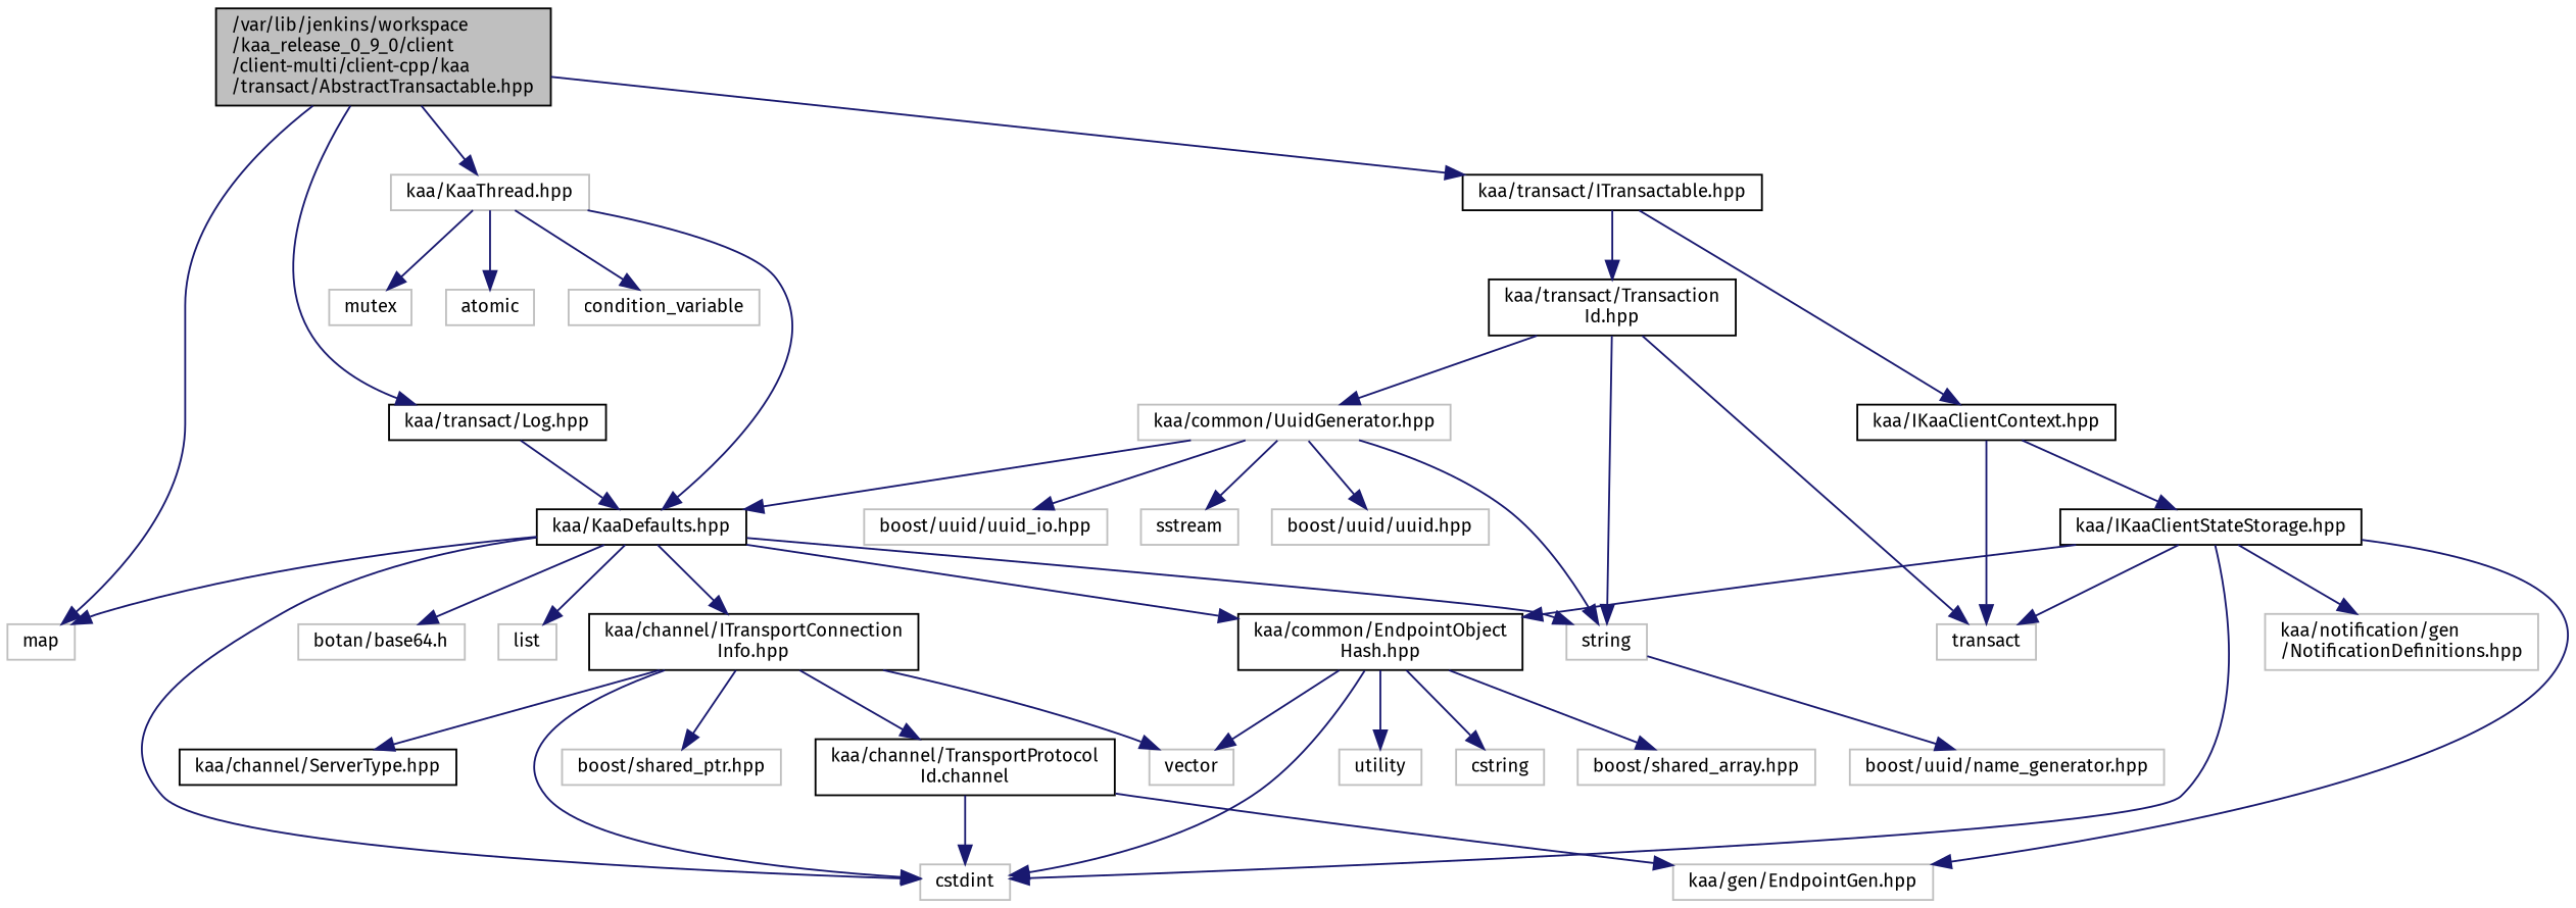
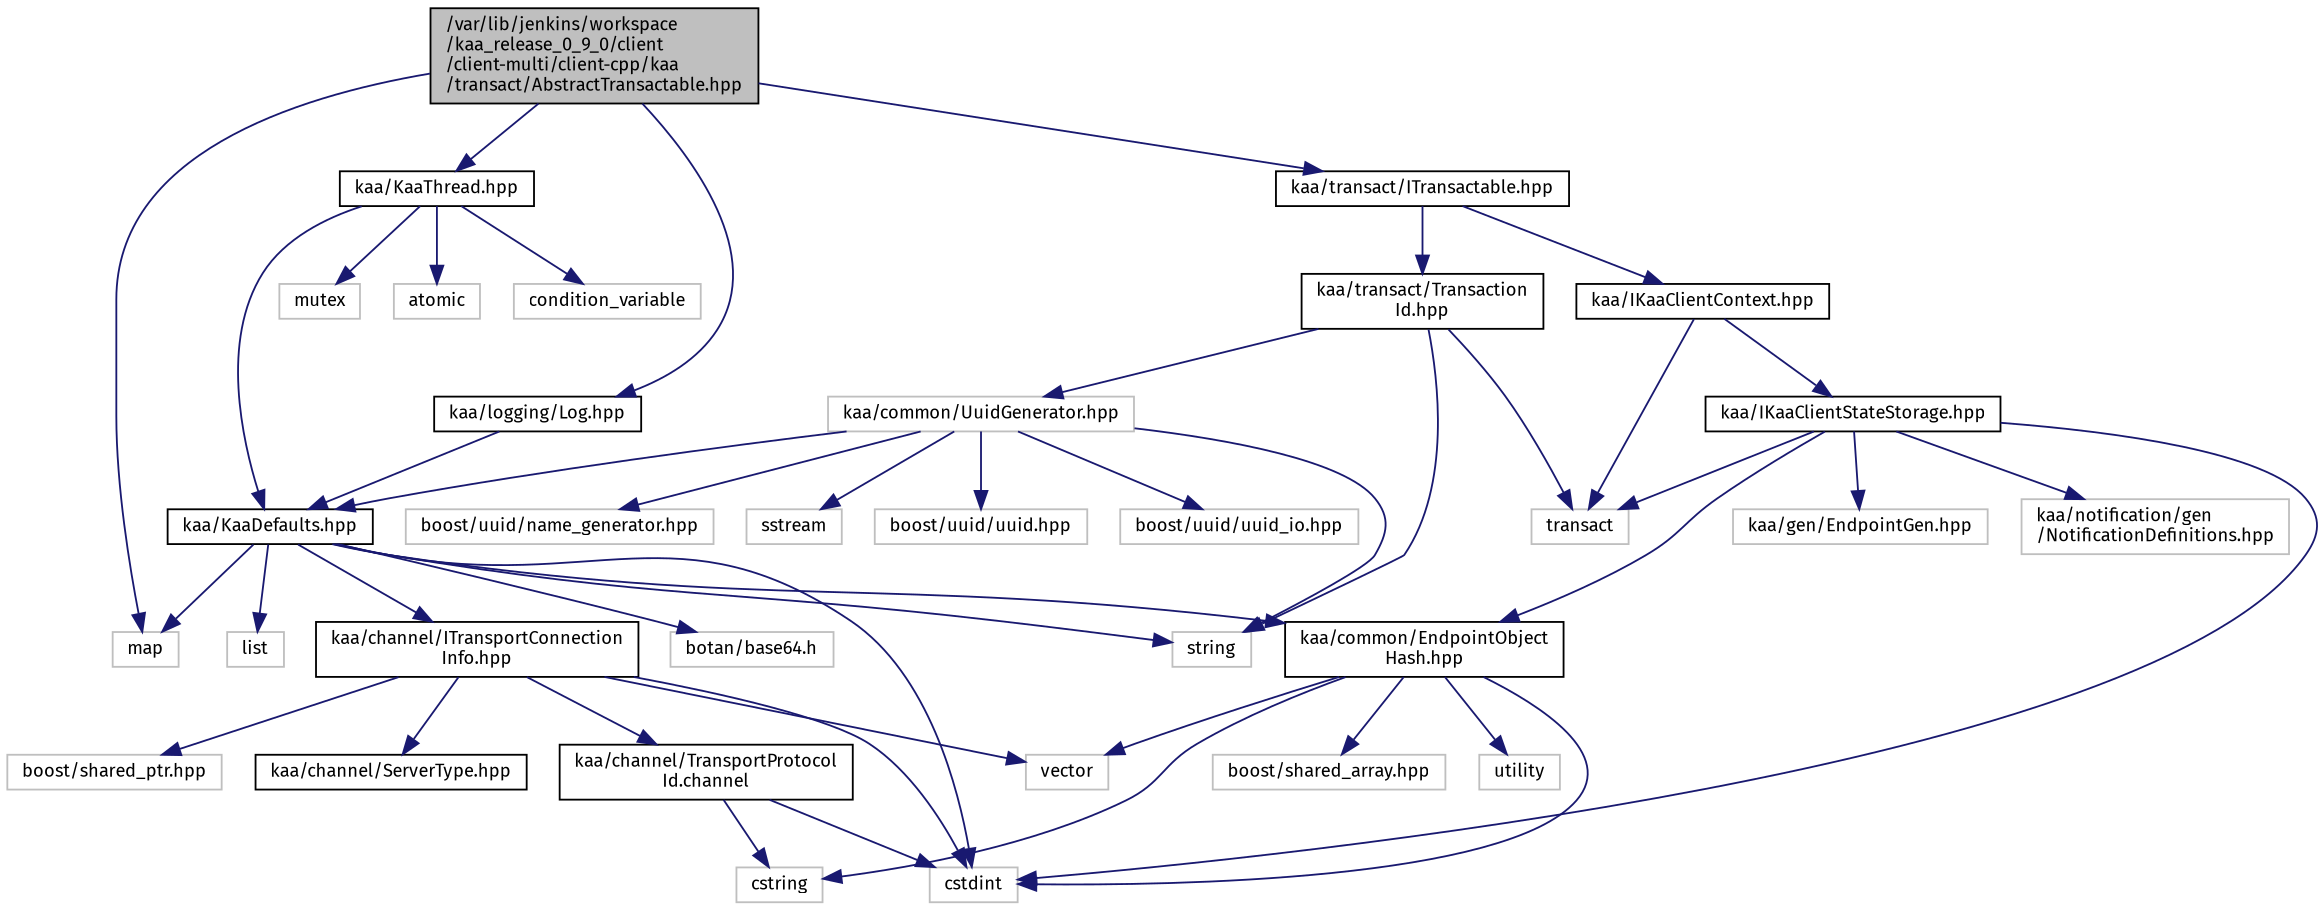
  digraph {
    fontname="Fira Sans"
    node [color=grey75 fontname="Fira Sans" fontsize=10 shape=record]
    edge [color=midnightblue fontname="Fira Sans" fontsize=10 labelfontname=FreeSans labelfontsize=10 style=solid]
    n1 [color=black fillcolor=grey75 fontcolor=black height=0.2 label="/var/lib/jenkins/workspace\l/kaa_release_0_9_0/client\l/client-multi/client-cpp/kaa\l/transact/AbstractTransactable.hpp" style=filled width=0.4]
    n2 [height=0.2 label=map width=0.4]
-   n3 [height=0.2 label="kaa/KaaThread.hpp" width=0.4]
-   n4 [color=black height=0.2 label="kaa/transact/Log.hpp" width=0.4]
+   n3 [color=black height=0.2 label="kaa/KaaThread.hpp" width=0.4]
+   n4 [color=black height=0.2 label="kaa/logging/Log.hpp" width=0.4]
    n5 [color=black height=0.2 label="kaa/transact/ITransactable.hpp" width=0.4]
    n6 [color=black height=0.2 label="kaa/KaaDefaults.hpp" width=0.4]
    n7 [height=0.2 label=mutex width=0.4]
    n8 [height=0.2 label=atomic width=0.4]
    n9 [height=0.2 label=condition_variable width=0.4]
    n10 [color=black height=0.2 label="kaa/transact/Transaction\lId.hpp" width=0.4]
    n11 [color=black height=0.2 label="kaa/IKaaClientContext.hpp" width=0.4]
    n12 [height=0.2 label=list width=0.4]
    n13 [height=0.2 label=string width=0.4]
    n14 [height=0.2 label="botan/base64.h" width=0.4]
    n15 [height=0.2 label=cstdint width=0.4]
    n16 [color=black height=0.2 label="kaa/common/EndpointObject\lHash.hpp" width=0.4]
    n17 [color=black height=0.2 label="kaa/channel/ITransportConnection\lInfo.hpp" width=0.4]
    n18 [height=0.2 label=utility width=0.4]
    n19 [height=0.2 label=cstring width=0.4]
    n20 [height=0.2 label=vector width=0.4]
    n21 [height=0.2 label="boost/shared_array.hpp" width=0.4]
    n22 [height=0.2 label="boost/shared_ptr.hpp" width=0.4]
    n23 [color=black height=0.2 label="kaa/channel/ServerType.hpp" width=0.4]
    n24 [color=black height=0.2 label="kaa/channel/TransportProtocol\lId.channel" width=0.4]
    n25 [height=0.2 label="kaa/gen/EndpointGen.hpp" width=0.4]
    n26 [height=0.2 label="kaa/common/UuidGenerator.hpp" width=0.4]
    n27 [height=0.2 label=transact width=0.4]
    n28 [color=black height=0.2 label="kaa/IKaaClientStateStorage.hpp" width=0.4]
    n29 [height=0.2 label=sstream width=0.4]
    n30 [height=0.2 label="boost/uuid/uuid.hpp" width=0.4]
    n31 [height=0.2 label="boost/uuid/uuid_io.hpp" width=0.4]
    n32 [height=0.2 label="boost/uuid/name_generator.hpp" width=0.4]
    n33 [height=0.2 label="kaa/notification/gen\l/NotificationDefinitions.hpp" width=0.4]
    n1 -> n2
    n1 -> n3
    n1 -> n4
    n1 -> n5
    n3 -> n6
    n3 -> n7
    n3 -> n8
    n3 -> n9
    n4 -> n6
    n5 -> n10
    n5 -> n11
    n6 -> n2
    n6 -> n12
    n6 -> n13
    n6 -> n14
    n6 -> n15
    n6 -> n16
    n6 -> n17
    n10 -> n13
    n10 -> n26
    n10 -> n27
    n11 -> n27
    n11 -> n28
    n16 -> n15
    n16 -> n18
    n16 -> n19
    n16 -> n20
    n16 -> n21
    n17 -> n15
    n17 -> n20
    n17 -> n22
    n17 -> n23
    n17 -> n24
    n24 -> n15
-   n24 -> n25
+   n24 -> n19
    n26 -> n6
    n26 -> n13
    n26 -> n29
    n26 -> n30
    n26 -> n31
-   n13 -> n32
+   n26 -> n32
    n28 -> n15
    n28 -> n16
    n28 -> n25
    n28 -> n27
    n28 -> n33
  }
